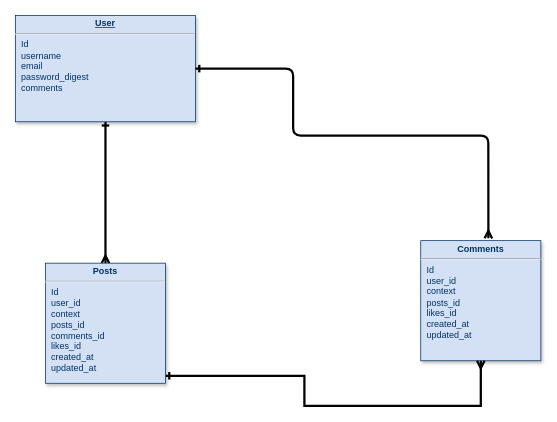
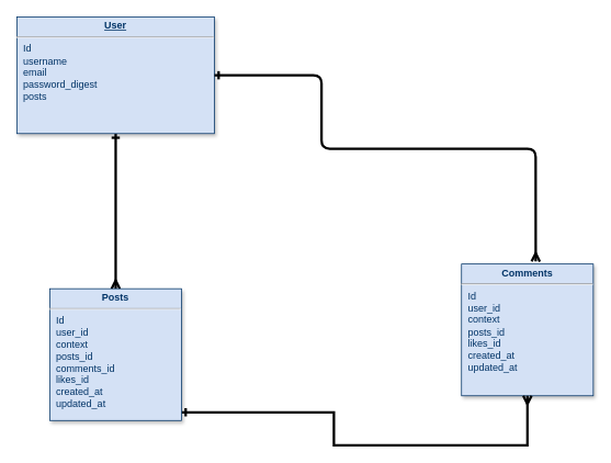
  <mxCell id="0" />
  <mxCell id="1" parent="0" />
  <mxCell id="2" value="" style="edgeStyle=orthogonalEdgeStyle;rounded=0;orthogonalLoop=1;jettySize=auto;html=1;startArrow=ERone;startFill=0;endArrow=ERmany;endFill=0;strokeWidth=3;" edge="1" parent="1" source="3" target="6"><mxGeometry relative="1" as="geometry" /></mxCell>
- <mxCell id="3" value="&lt;p style=&quot;margin: 0px ; margin-top: 4px ; text-align: center ; text-decoration: underline&quot;&gt;&lt;b&gt;User&lt;/b&gt;&lt;/p&gt;&lt;hr&gt;&lt;p style=&quot;margin: 0px 0px 0px 8px&quot;&gt;Id&lt;/p&gt;&lt;p style=&quot;margin: 0px 0px 0px 8px&quot;&gt;username&lt;/p&gt;&lt;p style=&quot;margin: 0px 0px 0px 8px&quot;&gt;email&lt;/p&gt;&lt;p style=&quot;margin: 0px 0px 0px 8px&quot;&gt;password_digest&lt;/p&gt;&lt;p style=&quot;margin: 0px 0px 0px 8px&quot;&gt;comments&lt;/p&gt;" style="verticalAlign=top;align=left;overflow=fill;fontSize=12;fontFamily=Helvetica;html=1;strokeColor=#003366;shadow=1;fillColor=#D4E1F5;fontColor=#003366" parent="1" vertex="1"><mxGeometry x="20" y="20" width="240" height="141.64" as="geometry" /></mxCell>
+ <mxCell id="3" value="&lt;p style=&quot;margin: 0px ; margin-top: 4px ; text-align: center ; text-decoration: underline&quot;&gt;&lt;b&gt;User&lt;/b&gt;&lt;/p&gt;&lt;hr&gt;&lt;p style=&quot;margin: 0px 0px 0px 8px&quot;&gt;Id&lt;/p&gt;&lt;p style=&quot;margin: 0px 0px 0px 8px&quot;&gt;username&lt;/p&gt;&lt;p style=&quot;margin: 0px 0px 0px 8px&quot;&gt;email&lt;/p&gt;&lt;p style=&quot;margin: 0px 0px 0px 8px&quot;&gt;password_digest&lt;/p&gt;&lt;p style=&quot;margin: 0px 0px 0px 8px&quot;&gt;posts&lt;/p&gt;" style="verticalAlign=top;align=left;overflow=fill;fontSize=12;fontFamily=Helvetica;html=1;strokeColor=#003366;shadow=1;fillColor=#D4E1F5;fontColor=#003366" parent="1" vertex="1"><mxGeometry x="20" y="20" width="240" height="141.64" as="geometry" /></mxCell>
  <mxCell id="4" value="&lt;p style=&quot;margin: 4px 0px 0px ; text-align: center&quot;&gt;&lt;strong&gt;Comments&lt;/strong&gt;&lt;/p&gt;&lt;hr&gt;&lt;p style=&quot;margin: 0px 0px 0px 8px&quot;&gt;Id&lt;/p&gt;&lt;p style=&quot;margin: 0px 0px 0px 8px&quot;&gt;user_id&lt;/p&gt;&lt;p style=&quot;margin: 0px 0px 0px 8px&quot;&gt;context&lt;/p&gt;&lt;p style=&quot;margin: 0px 0px 0px 8px&quot;&gt;posts_id&lt;/p&gt;&lt;p style=&quot;margin: 0px 0px 0px 8px&quot;&gt;likes_id&lt;/p&gt;&lt;p style=&quot;margin: 0px 0px 0px 8px&quot;&gt;created_at&lt;/p&gt;&lt;p style=&quot;margin: 0px 0px 0px 8px&quot;&gt;updated_at&lt;/p&gt;&lt;p style=&quot;margin: 0px 0px 0px 8px&quot;&gt;&lt;br&gt;&lt;/p&gt;&lt;p style=&quot;margin: 0px ; margin-top: 4px ; text-align: center ; text-decoration: underline&quot;&gt;&lt;b&gt;&lt;br&gt;&lt;/b&gt;&lt;/p&gt;" style="verticalAlign=top;align=left;overflow=fill;fontSize=12;fontFamily=Helvetica;html=1;strokeColor=#003366;shadow=1;fillColor=#D4E1F5;fontColor=#003366" parent="1" vertex="1"><mxGeometry x="560" y="320" width="160" height="160" as="geometry" /></mxCell>
  <mxCell id="5" value="" style="orthogonalLoop=1;jettySize=auto;html=1;endArrow=ERmany;endFill=0;startArrow=ERone;startFill=0;rounded=0;strokeWidth=3;edgeStyle=orthogonalEdgeStyle;" edge="1" parent="1" source="6" target="4"><mxGeometry relative="1" as="geometry"><Array as="points"><mxPoint x="405" y="500" /><mxPoint x="405" y="540" /></Array></mxGeometry></mxCell>
  <mxCell id="6" value="&lt;p style=&quot;margin: 4px 0px 0px ; text-align: center&quot;&gt;&lt;strong&gt;Posts&lt;/strong&gt;&lt;/p&gt;&lt;hr&gt;&lt;p style=&quot;margin: 0px 0px 0px 8px&quot;&gt;Id&lt;/p&gt;&lt;p style=&quot;margin: 0px 0px 0px 8px&quot;&gt;user_id&lt;/p&gt;&lt;p style=&quot;margin: 0px 0px 0px 8px&quot;&gt;context&lt;/p&gt;&lt;p style=&quot;margin: 0px 0px 0px 8px&quot;&gt;posts_id&lt;/p&gt;&lt;p style=&quot;margin: 0px 0px 0px 8px&quot;&gt;comments_id&lt;/p&gt;&lt;p style=&quot;margin: 0px 0px 0px 8px&quot;&gt;likes_id&lt;/p&gt;&lt;p style=&quot;margin: 0px 0px 0px 8px&quot;&gt;created_at&lt;/p&gt;&lt;p style=&quot;margin: 0px 0px 0px 8px&quot;&gt;updated_at&lt;/p&gt;&lt;p style=&quot;margin: 0px 0px 0px 8px&quot;&gt;&lt;br&gt;&lt;/p&gt;" style="verticalAlign=top;align=left;overflow=fill;fontSize=12;fontFamily=Helvetica;html=1;strokeColor=#003366;shadow=1;fillColor=#D4E1F5;fontColor=#003366" parent="1" vertex="1"><mxGeometry x="60" y="350" width="160" height="160" as="geometry" /></mxCell>
  <mxCell id="7" value="" style="endArrow=ERone;startArrow=ERmany;html=1;strokeWidth=3;exitX=0.563;exitY=-0.019;exitDx=0;exitDy=0;exitPerimeter=0;edgeStyle=orthogonalEdgeStyle;startFill=0;endFill=0;" edge="1" parent="1" source="4" target="3"><mxGeometry width="50" height="50" relative="1" as="geometry"><mxPoint x="380" y="330" as="sourcePoint" /><mxPoint x="430" y="280" as="targetPoint" /><Array as="points"><mxPoint x="650" y="307" /><mxPoint x="650" y="180" /><mxPoint x="390" y="180" /><mxPoint x="390" y="121" /></Array></mxGeometry></mxCell>
